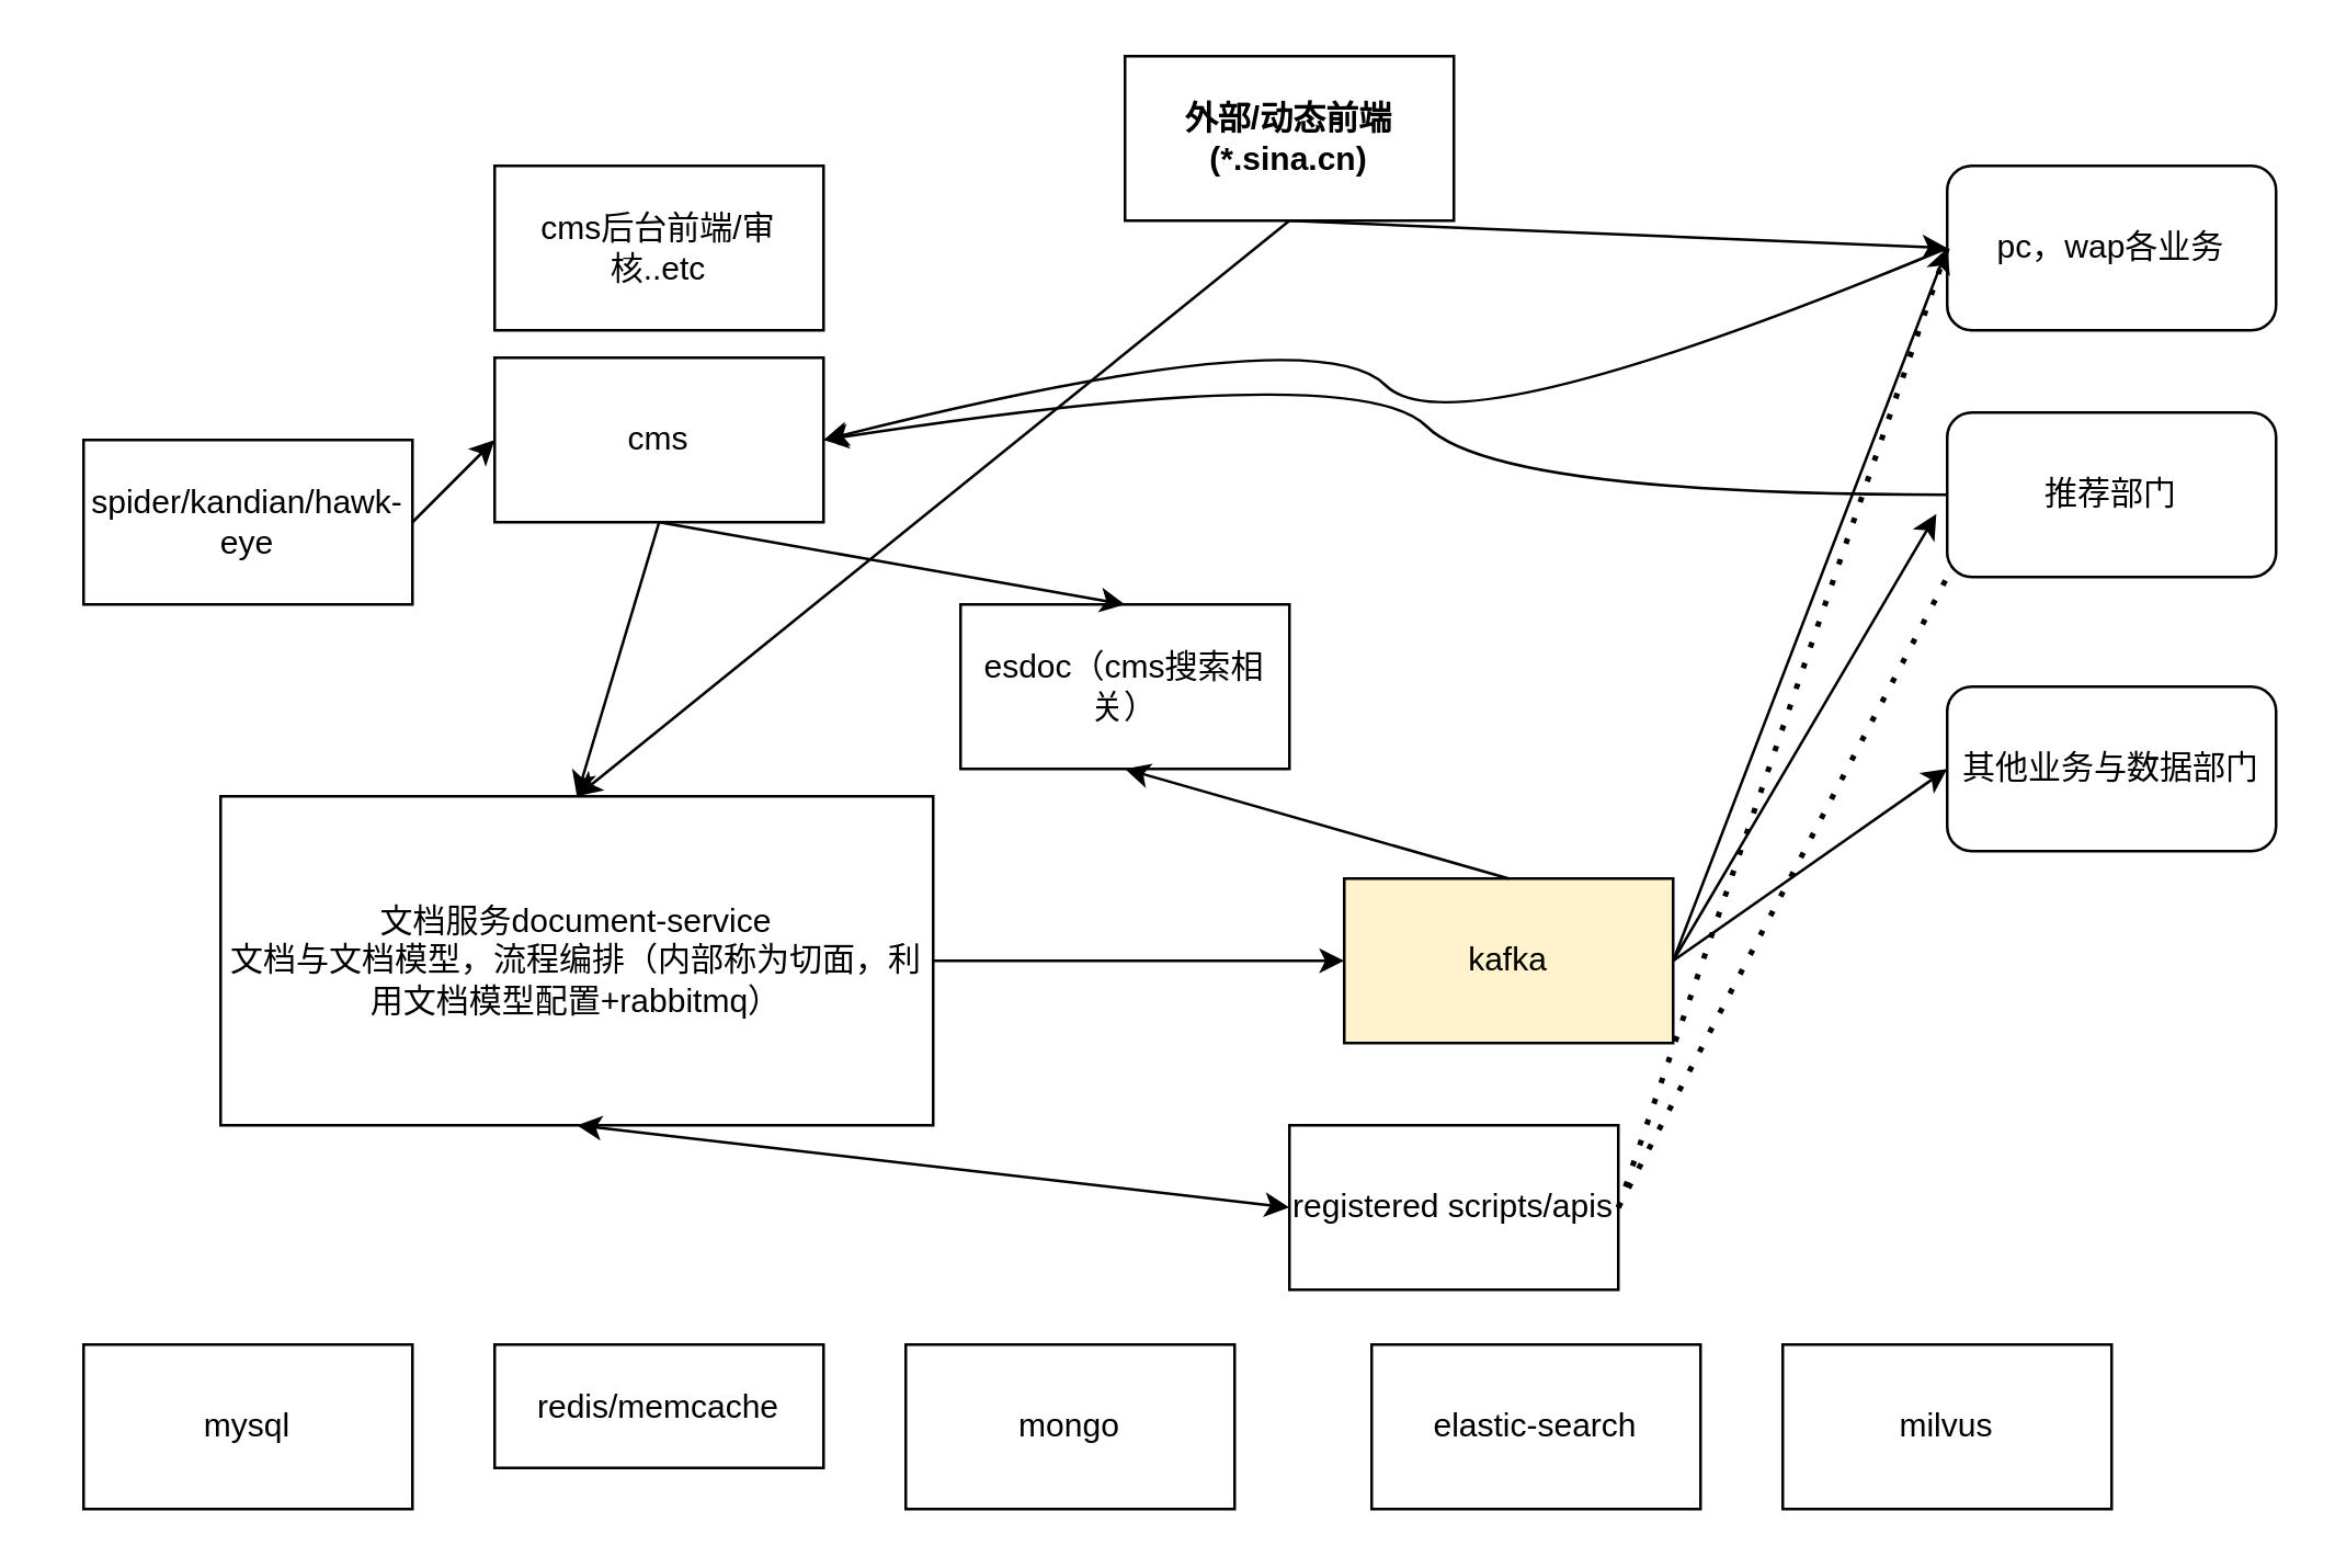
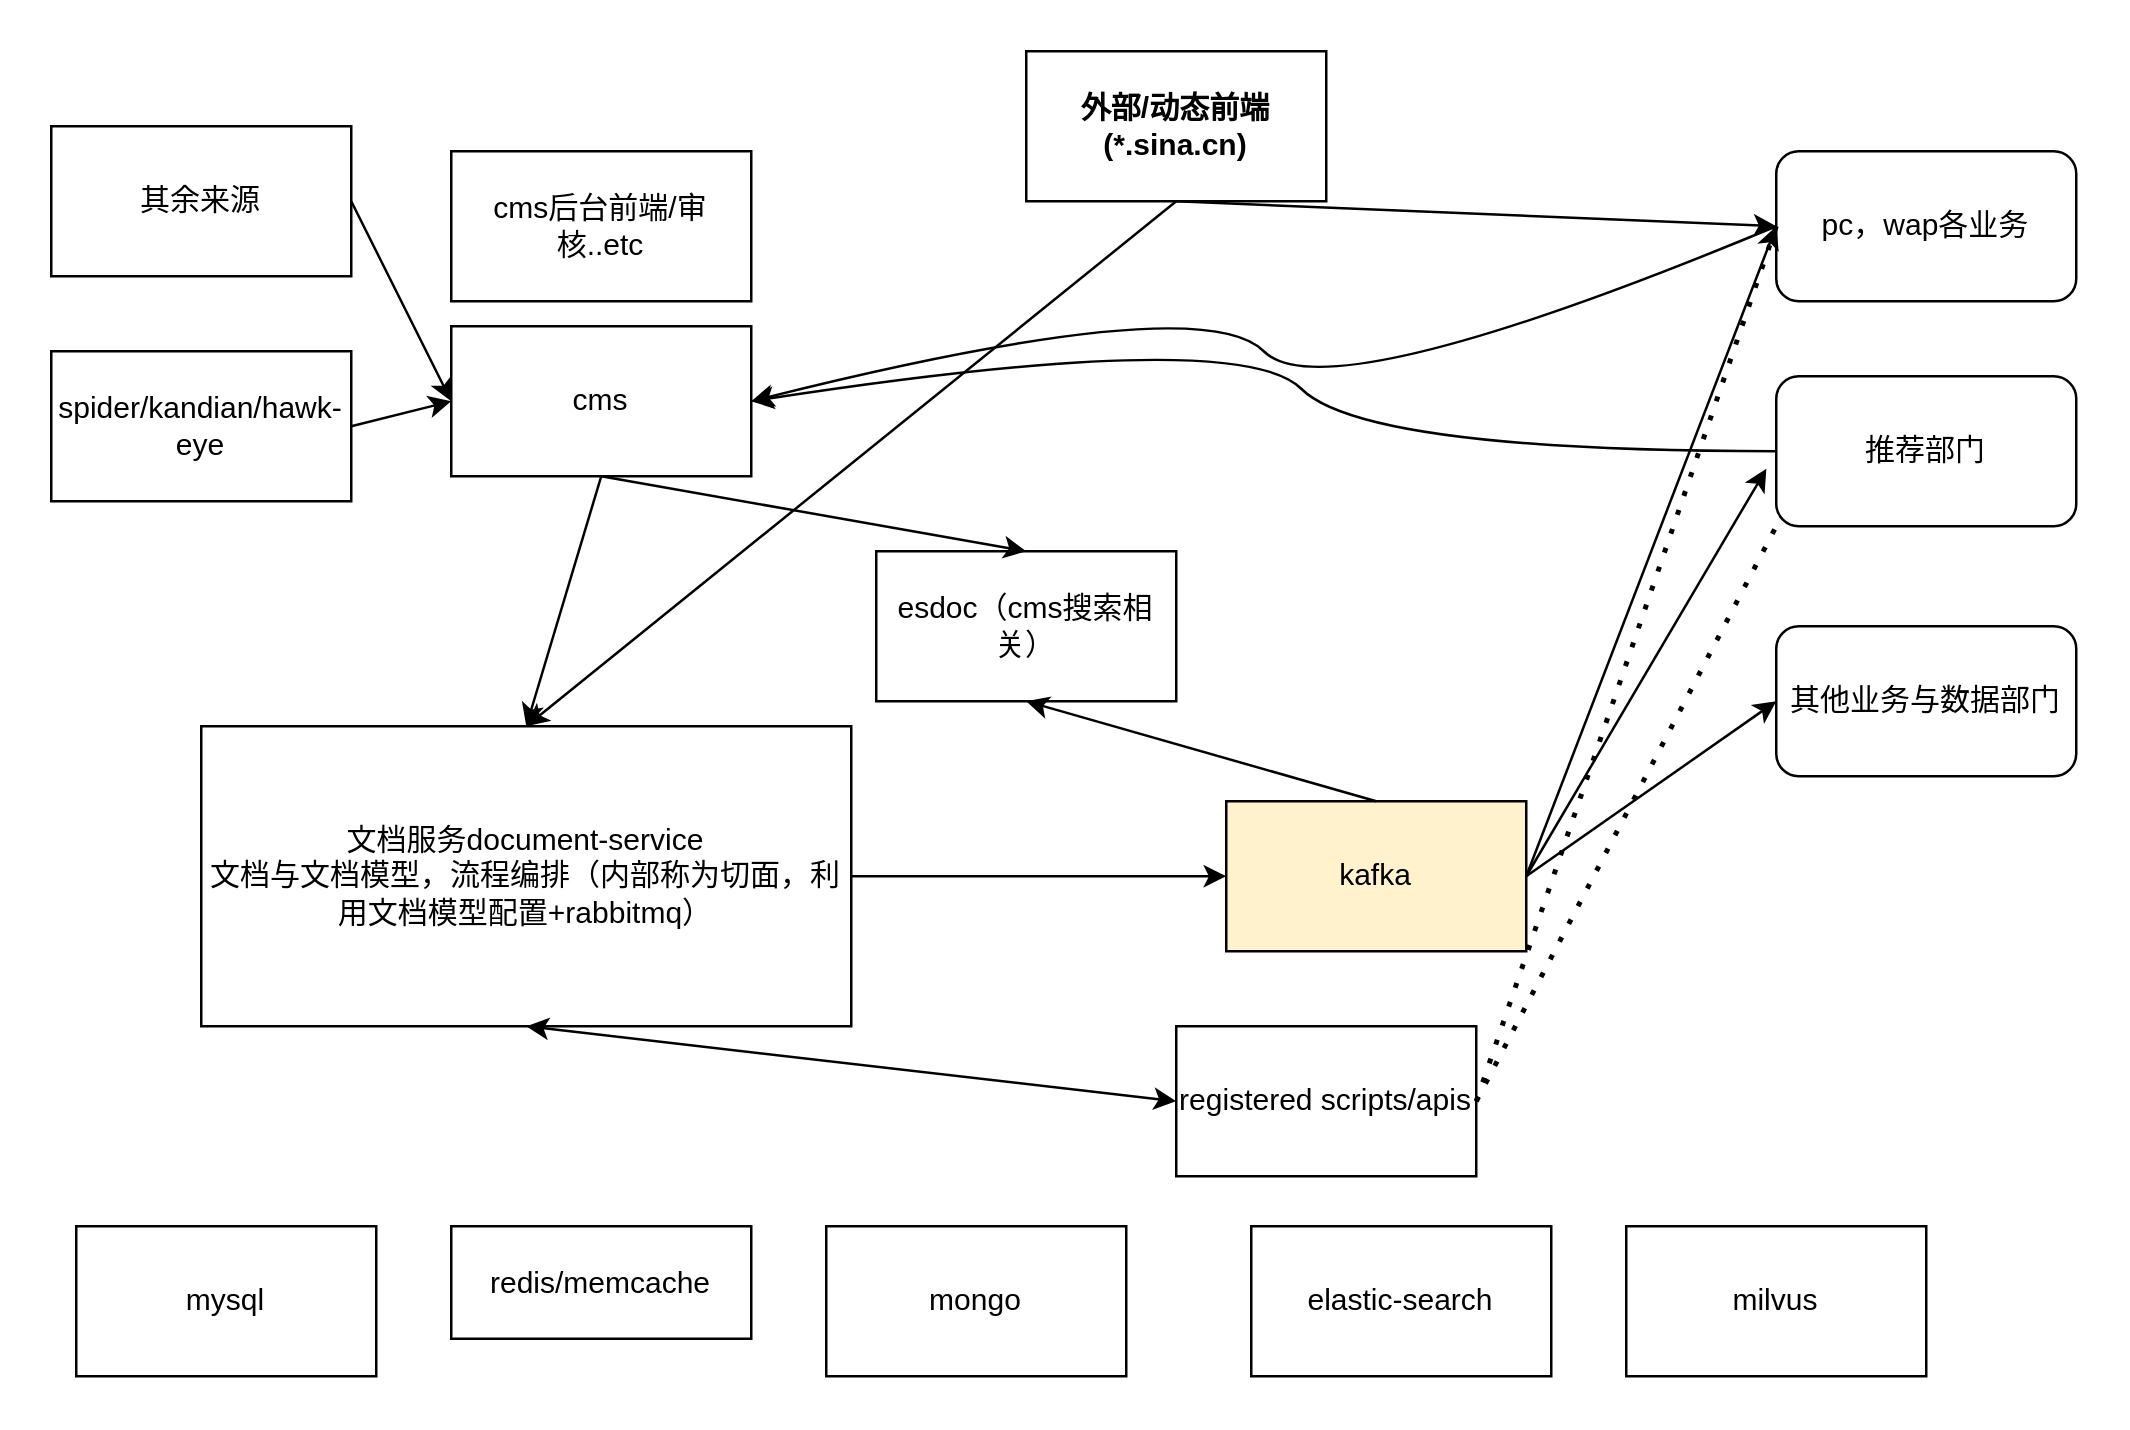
  <mxCell id="0" />
  <mxCell id="1" parent="0" />
  <mxCell id="2" value="外部/动态前端(*.sina.cn)" style="whiteSpace=wrap;html=1;startSize=30;fontStyle=1;" vertex="1" parent="1"><mxGeometry x="410" y="20" width="120" height="60" as="geometry" /></mxCell>
  <mxCell id="3" value="cms" style="rounded=0;whiteSpace=wrap;html=1;" vertex="1" parent="1"><mxGeometry x="180" y="130" width="120" height="60" as="geometry" /></mxCell>
  <mxCell id="4" value="registered scripts/apis" style="rounded=0;whiteSpace=wrap;html=1;" vertex="1" parent="1"><mxGeometry x="470" y="410" width="120" height="60" as="geometry" /></mxCell>
  <mxCell id="5" value="文档服务document-service&lt;br&gt;文档与文档模型，流程编排（内部称为切面，利用文档模型配置+rabbitmq）" style="rounded=0;whiteSpace=wrap;html=1;" vertex="1" parent="1"><mxGeometry x="80" y="290" width="260" height="120" as="geometry" /></mxCell>
  <mxCell id="6" value="mongo" style="rounded=0;whiteSpace=wrap;html=1;" vertex="1" parent="1"><mxGeometry x="330" y="490" width="120" height="60" as="geometry" /></mxCell>
  <mxCell id="7" value="redis/memcache" style="rounded=0;whiteSpace=wrap;html=1;" vertex="1" parent="1"><mxGeometry x="180" y="490" width="120" height="45" as="geometry" /></mxCell>
  <mxCell id="8" value="elastic-search" style="rounded=0;whiteSpace=wrap;html=1;" vertex="1" parent="1"><mxGeometry x="500" y="490" width="120" height="60" as="geometry" /></mxCell>
  <mxCell id="9" value="esdoc（cms搜索相关）" style="rounded=0;whiteSpace=wrap;html=1;" vertex="1" parent="1"><mxGeometry x="350" y="220" width="120" height="60" as="geometry" /></mxCell>
- <mxCell id="10" value="spider/kandian/hawk-eye" style="rounded=0;whiteSpace=wrap;html=1;" vertex="1" parent="1"><mxGeometry x="30" y="160" width="120" height="60" as="geometry" /></mxCell>
+ <mxCell id="10" value="spider/kandian/hawk-eye" style="rounded=0;whiteSpace=wrap;html=1;" vertex="1" parent="1"><mxGeometry x="20" y="140" width="120" height="60" as="geometry" /></mxCell>
  <mxCell id="11" value="" style="endArrow=classic;html=1;rounded=0;exitX=1;exitY=0.5;exitDx=0;exitDy=0;entryX=0;entryY=0.5;entryDx=0;entryDy=0;" edge="1" parent="1" source="10" target="3"><mxGeometry width="50" height="50" relative="1" as="geometry"><mxPoint x="210" y="220" as="sourcePoint" /><mxPoint x="450" y="170" as="targetPoint" /></mxGeometry></mxCell>
  <mxCell id="12" value="mysql" style="rounded=0;whiteSpace=wrap;html=1;" vertex="1" parent="1"><mxGeometry x="30" y="490" width="120" height="60" as="geometry" /></mxCell>
+ <mxCell id="13" value="其余来源" style="rounded=0;whiteSpace=wrap;html=1;" vertex="1" parent="1"><mxGeometry x="20" y="50" width="120" height="60" as="geometry" /></mxCell>
  <mxCell id="14" value="" style="endArrow=classic;html=1;rounded=0;exitX=0.5;exitY=1;exitDx=0;exitDy=0;entryX=0.5;entryY=0;entryDx=0;entryDy=0;" edge="1" parent="1" source="3" target="5"><mxGeometry width="50" height="50" relative="1" as="geometry"><mxPoint x="400" y="270" as="sourcePoint" /><mxPoint x="450" y="220" as="targetPoint" /></mxGeometry></mxCell>
  <mxCell id="15" value="kafka" style="rounded=0;whiteSpace=wrap;html=1;fillColor=#fff2cc;" vertex="1" parent="1"><mxGeometry x="490" y="320" width="120" height="60" as="geometry" /></mxCell>
  <mxCell id="16" value="pc，wap各业务" style="rounded=1;whiteSpace=wrap;html=1;" vertex="1" parent="1"><mxGeometry x="710" y="60" width="120" height="60" as="geometry" /></mxCell>
  <mxCell id="17" value="推荐部门" style="rounded=1;whiteSpace=wrap;html=1;" vertex="1" parent="1"><mxGeometry x="710" y="150" width="120" height="60" as="geometry" /></mxCell>
  <mxCell id="18" value="其他业务与数据部门" style="rounded=1;whiteSpace=wrap;html=1;" vertex="1" parent="1"><mxGeometry x="710" y="250" width="120" height="60" as="geometry" /></mxCell>
  <mxCell id="19" value="" style="endArrow=classic;html=1;rounded=0;exitX=1;exitY=0.5;exitDx=0;exitDy=0;entryX=0;entryY=0.5;entryDx=0;entryDy=0;" edge="1" parent="1" source="5" target="15"><mxGeometry width="50" height="50" relative="1" as="geometry"><mxPoint x="400" y="250" as="sourcePoint" /><mxPoint x="450" y="200" as="targetPoint" /></mxGeometry></mxCell>
  <mxCell id="20" value="" style="endArrow=classic;html=1;rounded=0;entryX=0;entryY=0.5;entryDx=0;entryDy=0;exitX=1;exitY=0.5;exitDx=0;exitDy=0;" edge="1" parent="1" source="15" target="16"><mxGeometry width="50" height="50" relative="1" as="geometry"><mxPoint x="400" y="250" as="sourcePoint" /><mxPoint x="450" y="200" as="targetPoint" /></mxGeometry></mxCell>
  <mxCell id="21" value="" style="endArrow=classic;html=1;rounded=0;entryX=-0.033;entryY=0.617;entryDx=0;entryDy=0;entryPerimeter=0;exitX=1;exitY=0.5;exitDx=0;exitDy=0;" edge="1" parent="1" source="15" target="17"><mxGeometry width="50" height="50" relative="1" as="geometry"><mxPoint x="400" y="250" as="sourcePoint" /><mxPoint x="450" y="200" as="targetPoint" /></mxGeometry></mxCell>
  <mxCell id="22" value="" style="endArrow=classic;html=1;rounded=0;entryX=0;entryY=0.5;entryDx=0;entryDy=0;exitX=1;exitY=0.5;exitDx=0;exitDy=0;" edge="1" parent="1" source="15" target="18"><mxGeometry width="50" height="50" relative="1" as="geometry"><mxPoint x="400" y="250" as="sourcePoint" /><mxPoint x="450" y="200" as="targetPoint" /></mxGeometry></mxCell>
+ <mxCell id="23" value="" style="endArrow=classic;html=1;rounded=0;entryX=0;entryY=0.5;entryDx=0;entryDy=0;exitX=1;exitY=0.5;exitDx=0;exitDy=0;" edge="1" parent="1" source="13" target="3"><mxGeometry width="50" height="50" relative="1" as="geometry"><mxPoint x="400" y="260" as="sourcePoint" /><mxPoint x="450" y="210" as="targetPoint" /></mxGeometry></mxCell>
  <mxCell id="24" value="" style="endArrow=classic;startArrow=classic;html=1;rounded=0;entryX=0;entryY=0.5;entryDx=0;entryDy=0;exitX=0.5;exitY=1;exitDx=0;exitDy=0;" edge="1" parent="1" source="5" target="4"><mxGeometry width="50" height="50" relative="1" as="geometry"><mxPoint x="400" y="290" as="sourcePoint" /><mxPoint x="450" y="240" as="targetPoint" /></mxGeometry></mxCell>
  <mxCell id="25" value="" style="endArrow=classic;html=1;rounded=0;exitX=0.5;exitY=0;exitDx=0;exitDy=0;entryX=0.5;entryY=1;entryDx=0;entryDy=0;" edge="1" parent="1" source="15" target="9"><mxGeometry width="50" height="50" relative="1" as="geometry"><mxPoint x="520" y="330" as="sourcePoint" /><mxPoint x="520" y="280" as="targetPoint" /></mxGeometry></mxCell>
  <mxCell id="26" value="" style="curved=1;endArrow=classic;html=1;rounded=0;entryX=1;entryY=0.5;entryDx=0;entryDy=0;" edge="1" parent="1" target="3"><mxGeometry width="50" height="50" relative="1" as="geometry"><mxPoint x="710" y="90" as="sourcePoint" /><mxPoint x="530" y="115" as="targetPoint" /><Array as="points"><mxPoint x="530" y="165" /><mxPoint x="480" y="115" /></Array></mxGeometry></mxCell>
  <mxCell id="27" value="" style="curved=1;endArrow=classic;html=1;rounded=0;entryX=1;entryY=0.5;entryDx=0;entryDy=0;exitX=0;exitY=0.5;exitDx=0;exitDy=0;" edge="1" parent="1" source="17" target="3"><mxGeometry width="50" height="50" relative="1" as="geometry"><mxPoint x="495" y="180" as="sourcePoint" /><mxPoint x="545" y="130" as="targetPoint" /><Array as="points"><mxPoint x="545" y="180" /><mxPoint x="495" y="130" /></Array></mxGeometry></mxCell>
  <mxCell id="28" value="" style="endArrow=classic;html=1;rounded=0;exitX=0.5;exitY=1;exitDx=0;exitDy=0;entryX=0.5;entryY=0;entryDx=0;entryDy=0;" edge="1" parent="1" source="2" target="5"><mxGeometry width="50" height="50" relative="1" as="geometry"><mxPoint x="400" y="280" as="sourcePoint" /><mxPoint x="450" y="230" as="targetPoint" /></mxGeometry></mxCell>
  <mxCell id="29" value="" style="endArrow=classic;html=1;rounded=0;exitX=0.5;exitY=1;exitDx=0;exitDy=0;entryX=0;entryY=0.5;entryDx=0;entryDy=0;" edge="1" parent="1" source="2" target="16"><mxGeometry width="50" height="50" relative="1" as="geometry"><mxPoint x="400" y="280" as="sourcePoint" /><mxPoint x="450" y="230" as="targetPoint" /></mxGeometry></mxCell>
  <mxCell id="30" value="" style="endArrow=none;dashed=1;html=1;dashPattern=1 3;strokeWidth=2;rounded=0;" edge="1" parent="1"><mxGeometry width="50" height="50" relative="1" as="geometry"><mxPoint x="590" y="440" as="sourcePoint" /><mxPoint x="710" y="90" as="targetPoint" /></mxGeometry></mxCell>
  <mxCell id="31" value="" style="endArrow=none;dashed=1;html=1;dashPattern=1 3;strokeWidth=2;rounded=0;entryX=0;entryY=1;entryDx=0;entryDy=0;" edge="1" parent="1" target="17"><mxGeometry width="50" height="50" relative="1" as="geometry"><mxPoint x="590" y="440" as="sourcePoint" /><mxPoint x="640" y="390" as="targetPoint" /></mxGeometry></mxCell>
  <mxCell id="32" value="" style="endArrow=classic;html=1;rounded=0;entryX=0.5;entryY=0;entryDx=0;entryDy=0;" edge="1" parent="1" target="9"><mxGeometry width="50" height="50" relative="1" as="geometry"><mxPoint x="240" y="190" as="sourcePoint" /><mxPoint x="520" y="220" as="targetPoint" /></mxGeometry></mxCell>
  <mxCell id="33" value="milvus" style="rounded=0;whiteSpace=wrap;html=1;" vertex="1" parent="1"><mxGeometry x="650" y="490" width="120" height="60" as="geometry" /></mxCell>
  <mxCell id="34" value="cms后台前端/审核..etc" style="rounded=0;whiteSpace=wrap;html=1;" vertex="1" parent="1"><mxGeometry x="180" y="60" width="120" height="60" as="geometry" /></mxCell>
